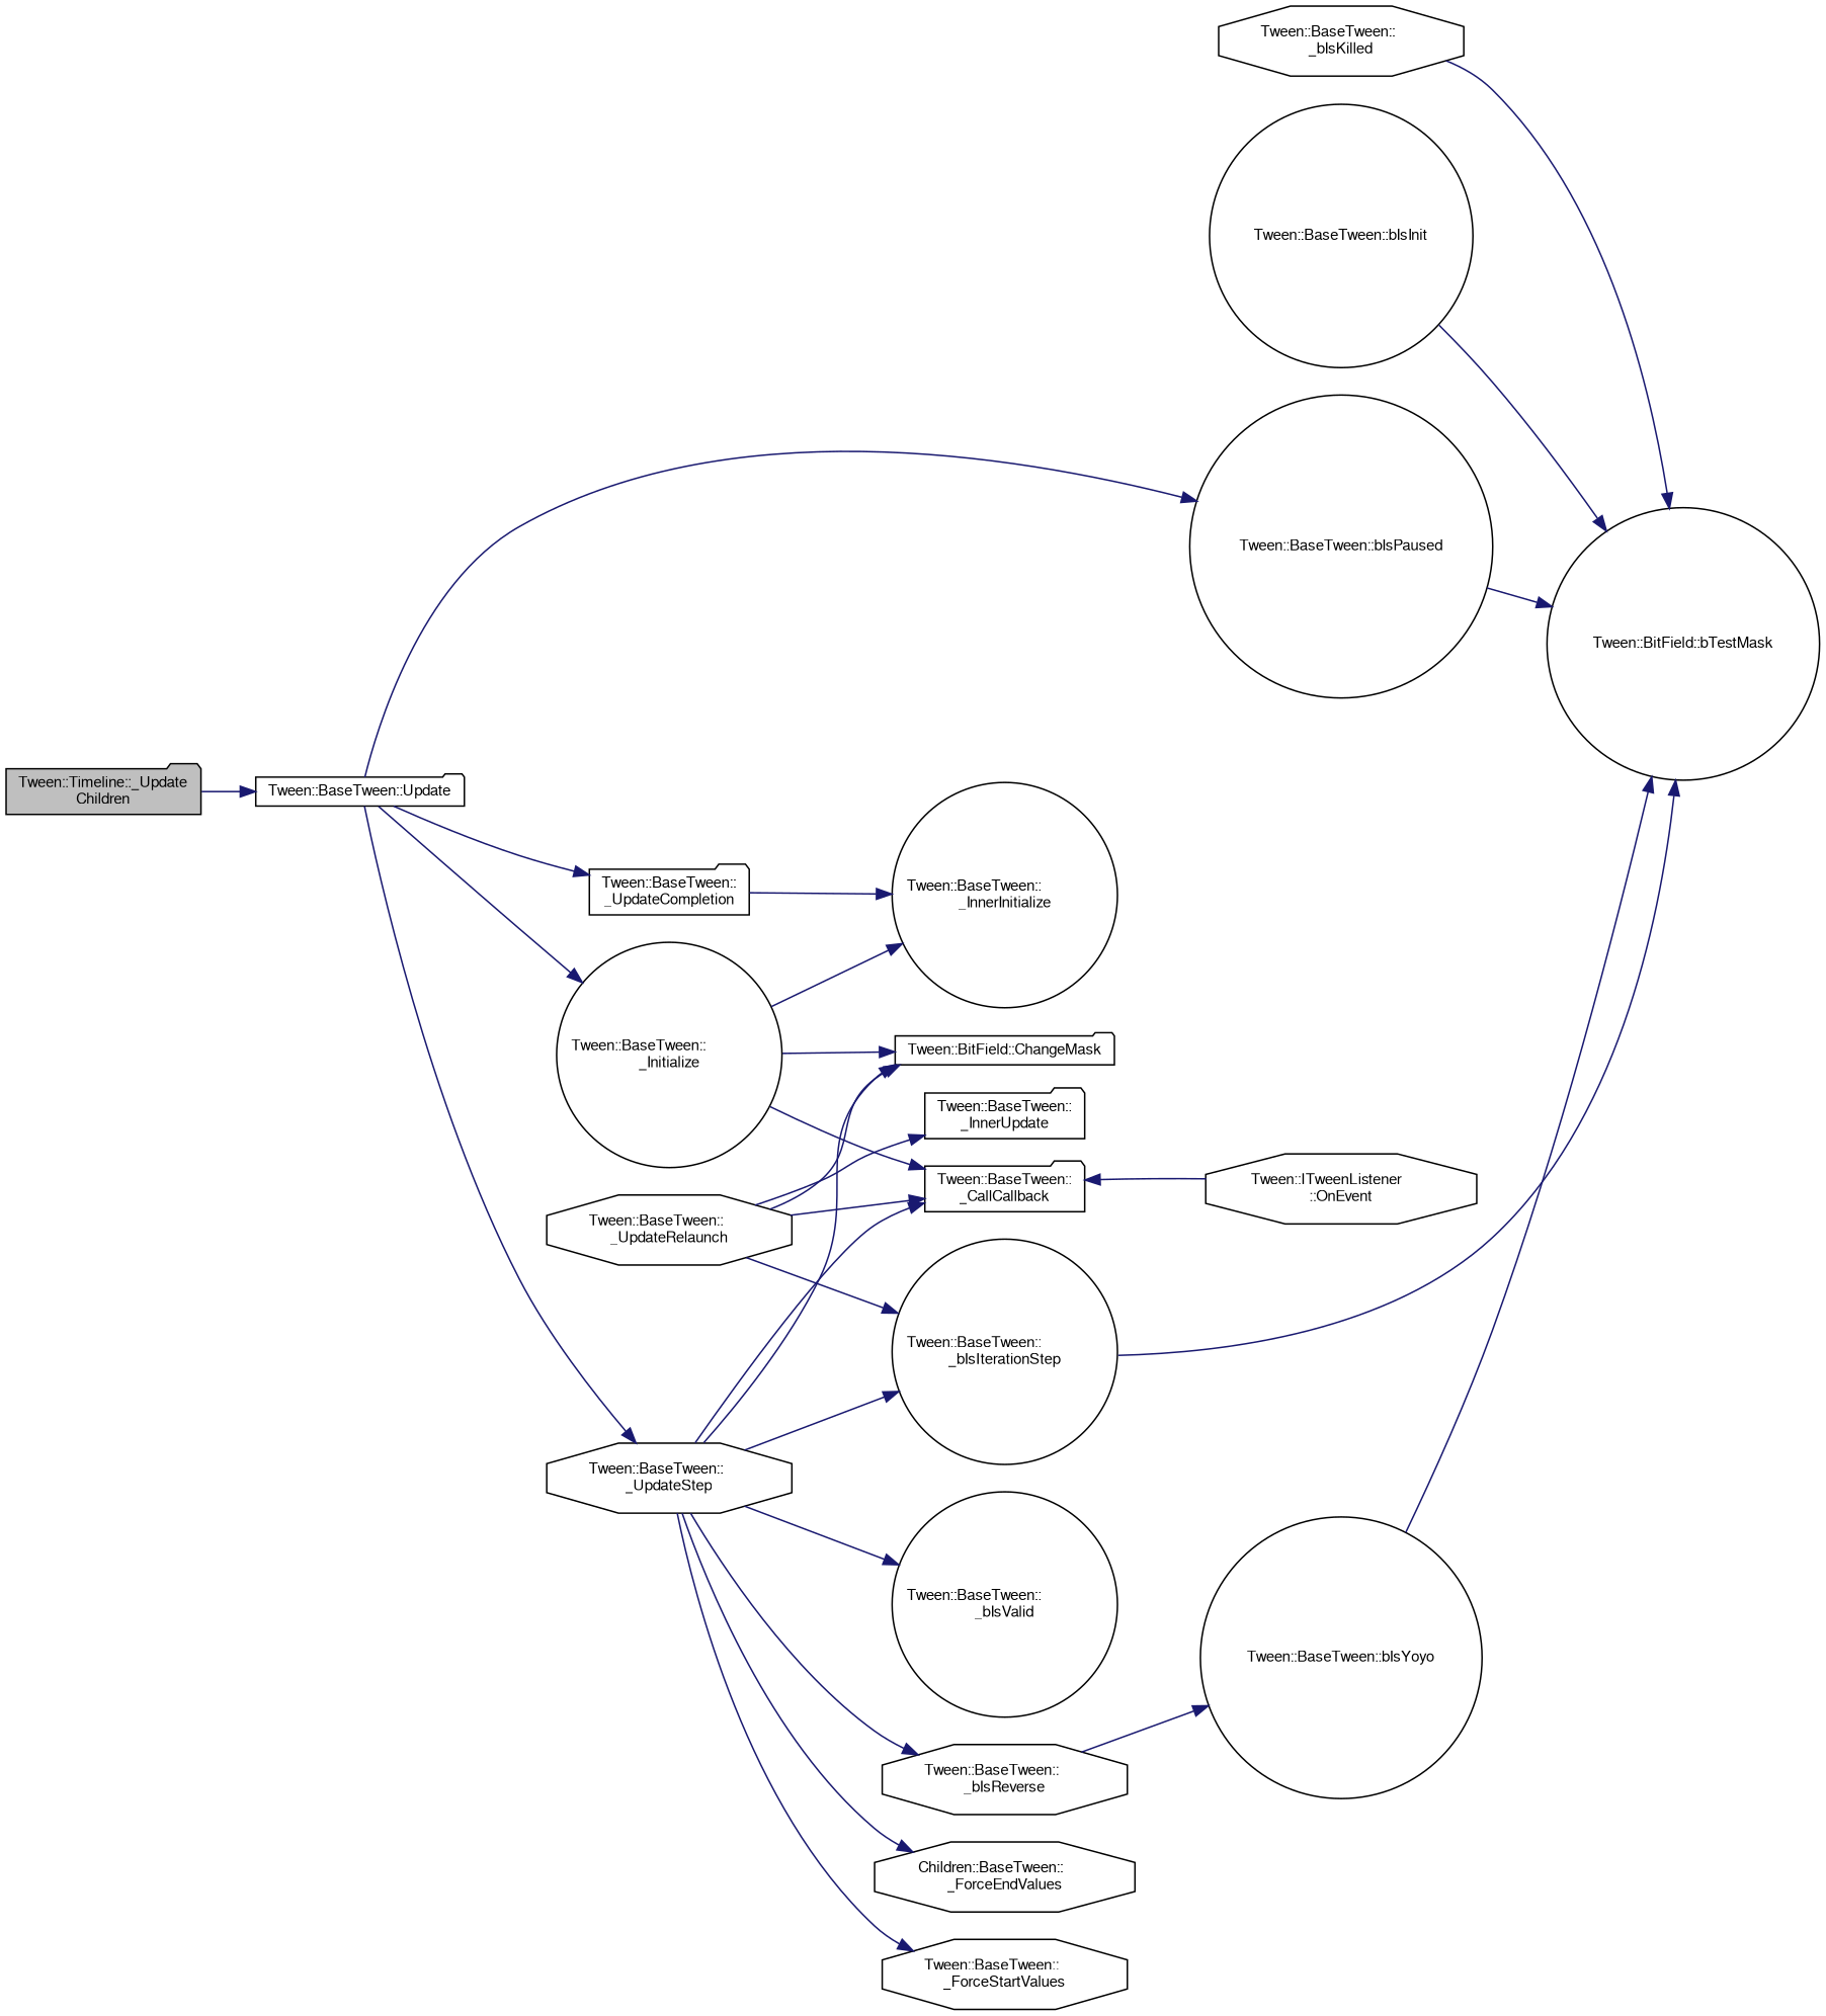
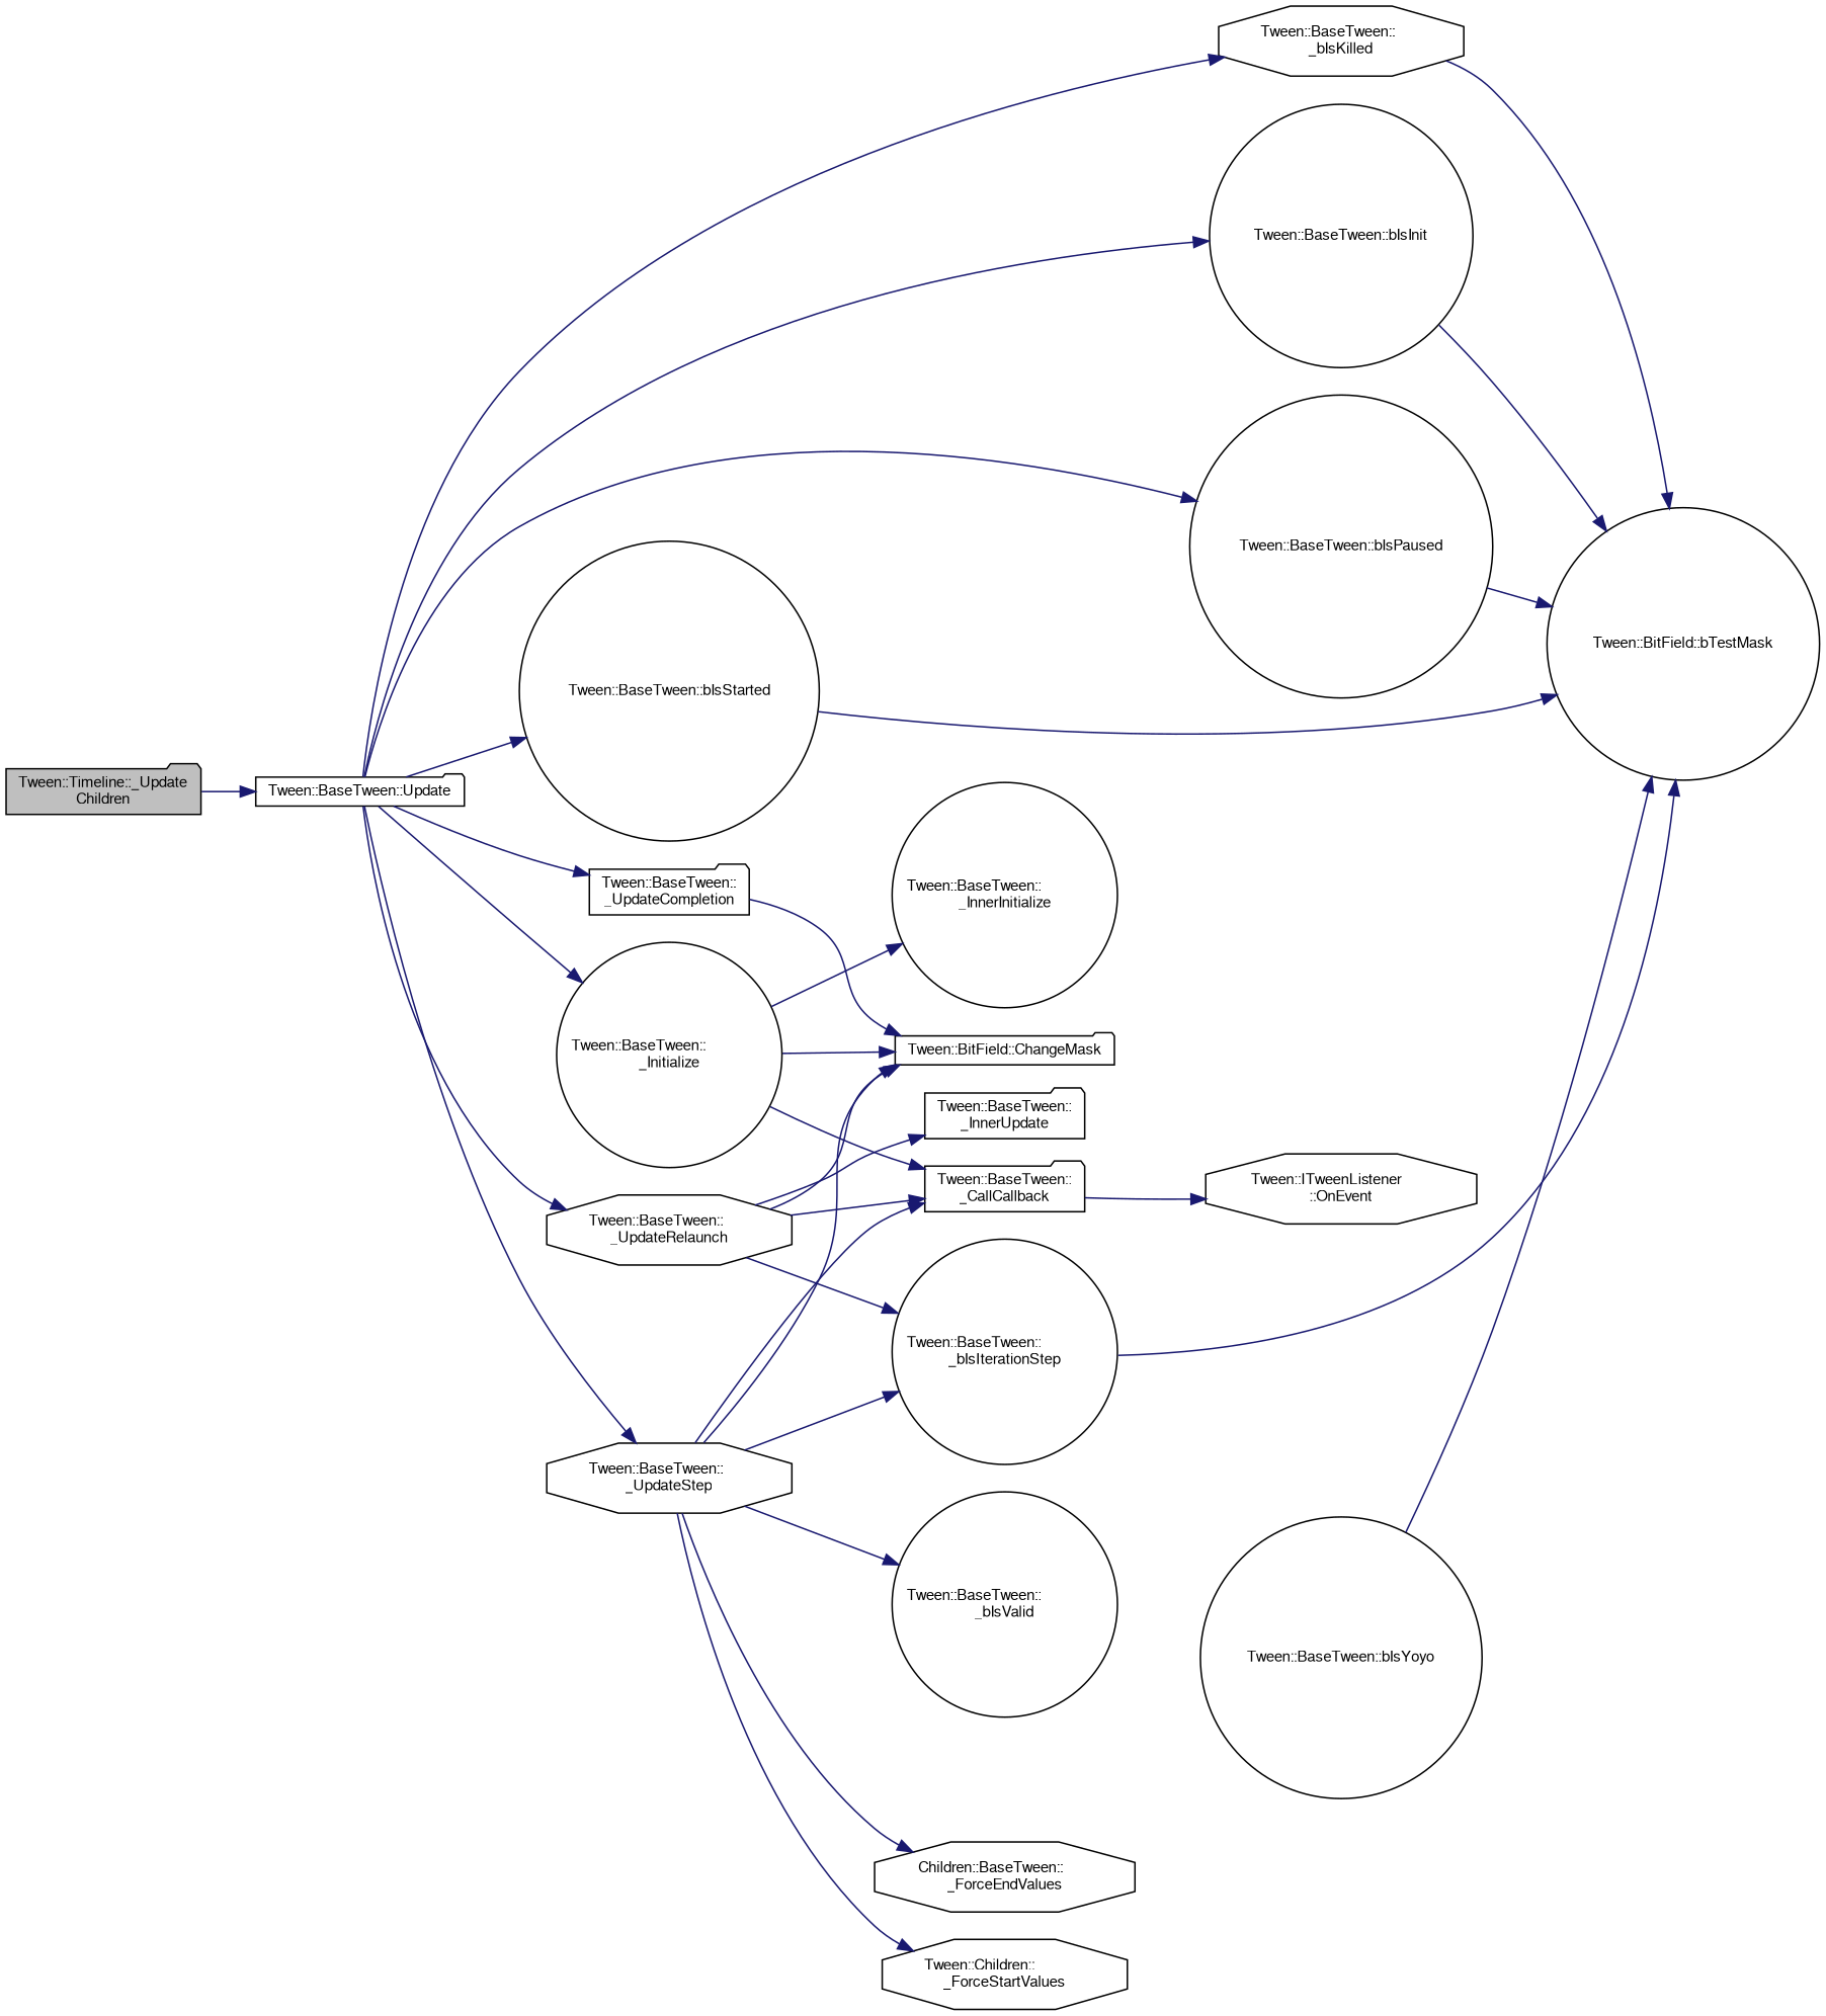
  digraph {
    rankdir=LR
    node [color=black fontname=FreeSans fontsize=10 shape=circle]
    edge [color=midnightblue fontname=FreeSans fontsize=10 labelfontname=FreeSans labelfontsize=10 style=solid]
    n1 [fillcolor=grey75 fontcolor=black height=0.2 label="Tween::Timeline::_Update\lChildren" shape=folder style=filled width=0.4]
    n2 [height=0.2 label="Tween::BaseTween::Update" shape=folder width=0.4]
    n3 [height=0.2 label="Tween::BaseTween::\l_bIsKilled" shape=octagon width=0.4]
    n4 [height=0.2 label="Tween::BaseTween::\l_Initialize" width=0.4]
    n5 [height=0.2 label="Tween::BaseTween::\l_UpdateCompletion" shape=folder width=0.4]
    n6 [height=0.2 label="Tween::BaseTween::\l_UpdateRelaunch" shape=octagon width=0.4]
    n7 [height=0.2 label="Tween::BaseTween::\l_UpdateStep" shape=octagon width=0.4]
    n8 [height=0.2 label="Tween::BaseTween::bIsInit" width=0.4]
    n9 [height=0.2 label="Tween::BaseTween::bIsPaused" width=0.4]
+   n10 [height=0.2 label="Tween::BaseTween::bIsStarted" width=0.4]
    n11 [height=0.2 label="Tween::BitField::bTestMask" width=0.4]
    n12 [height=0.2 label="Tween::BaseTween::\l_CallCallback" shape=folder width=0.4]
    n13 [height=0.2 label="Tween::BaseTween::\l_InnerInitialize" width=0.4]
    n14 [height=0.2 label="Tween::BitField::ChangeMask" shape=folder width=0.4]
    n15 [height=0.2 label="Tween::BaseTween::\l_bIsIterationStep" width=0.4]
    n16 [height=0.2 label="Tween::BaseTween::\l_InnerUpdate" shape=folder width=0.4]
-   n17 [height=0.2 label="Tween::BaseTween::\l_bIsReverse" shape=octagon width=0.4]
    n18 [height=0.2 label="Tween::BaseTween::\l_bIsValid" width=0.4]
    n19 [height=0.2 label="Children::BaseTween::\l_ForceEndValues" shape=octagon width=0.4]
-   n20 [height=0.2 label="Tween::BaseTween::\l_ForceStartValues" shape=octagon width=0.4]
+   n20 [height=0.2 label="Tween::Children::\l_ForceStartValues" shape=octagon width=0.4]
    n21 [height=0.2 label="Tween::ITweenListener\l::OnEvent" shape=octagon width=0.4]
    n22 [height=0.2 label="Tween::BaseTween::bIsYoyo" width=0.4]
    n1 -> n2
+   n2 -> n3
    n2 -> n4
    n2 -> n5
+   n2 -> n6
    n2 -> n7
+   n2 -> n8
    n2 -> n9
+   n2 -> n10
    n3 -> n11
    n4 -> n12
    n4 -> n13
    n4 -> n14
-   n5 -> n13
+   n5 -> n14
    n6 -> n12
    n6 -> n14
    n6 -> n15
    n6 -> n16
    n7 -> n12
    n7 -> n14
    n7 -> n15
-   n7 -> n17
    n7 -> n18
    n7 -> n19
    n7 -> n20
    n8 -> n11
    n9 -> n11
-   n21 -> n12
+   n10 -> n11
+   n12 -> n21
    n15 -> n11
-   n17 -> n22
    n22 -> n11
  }
